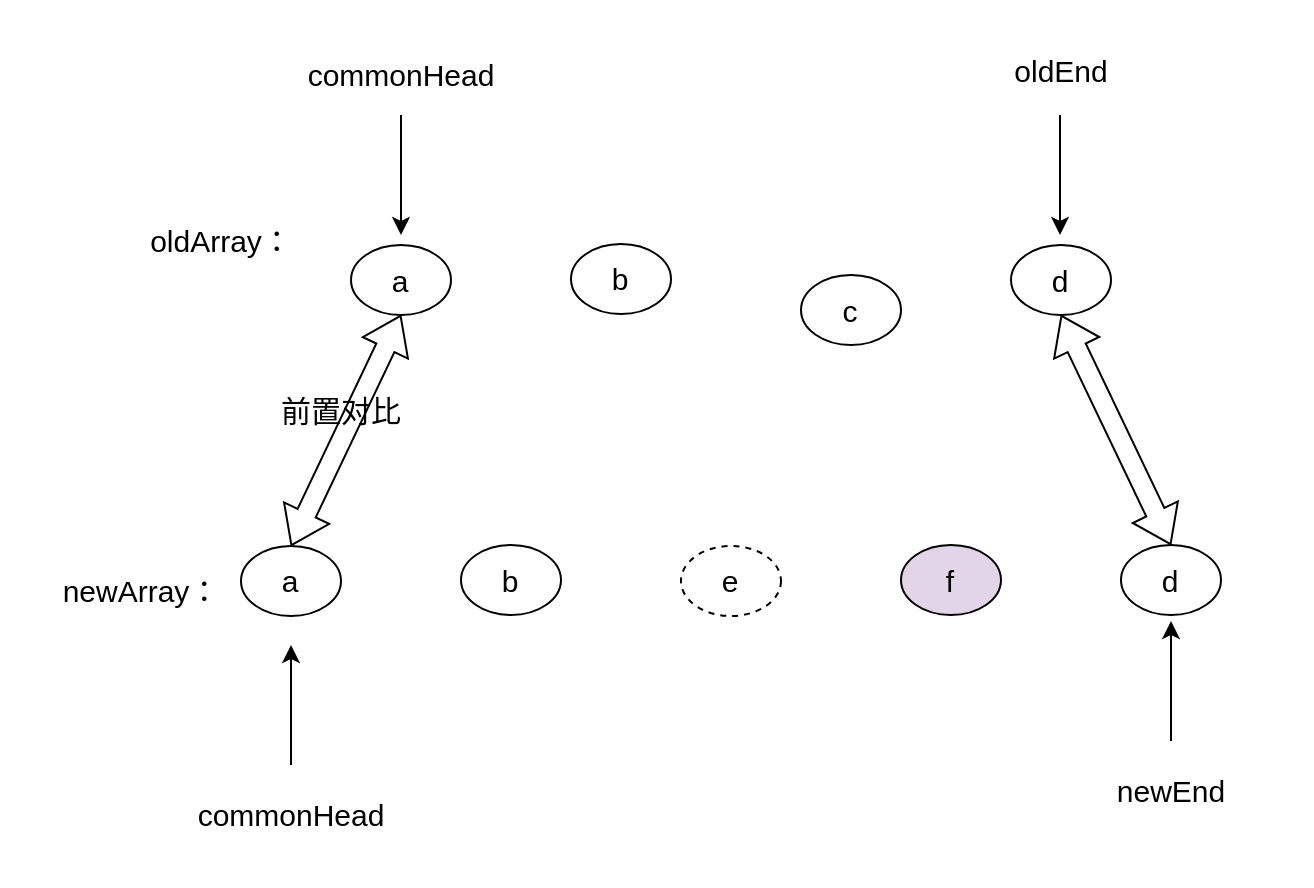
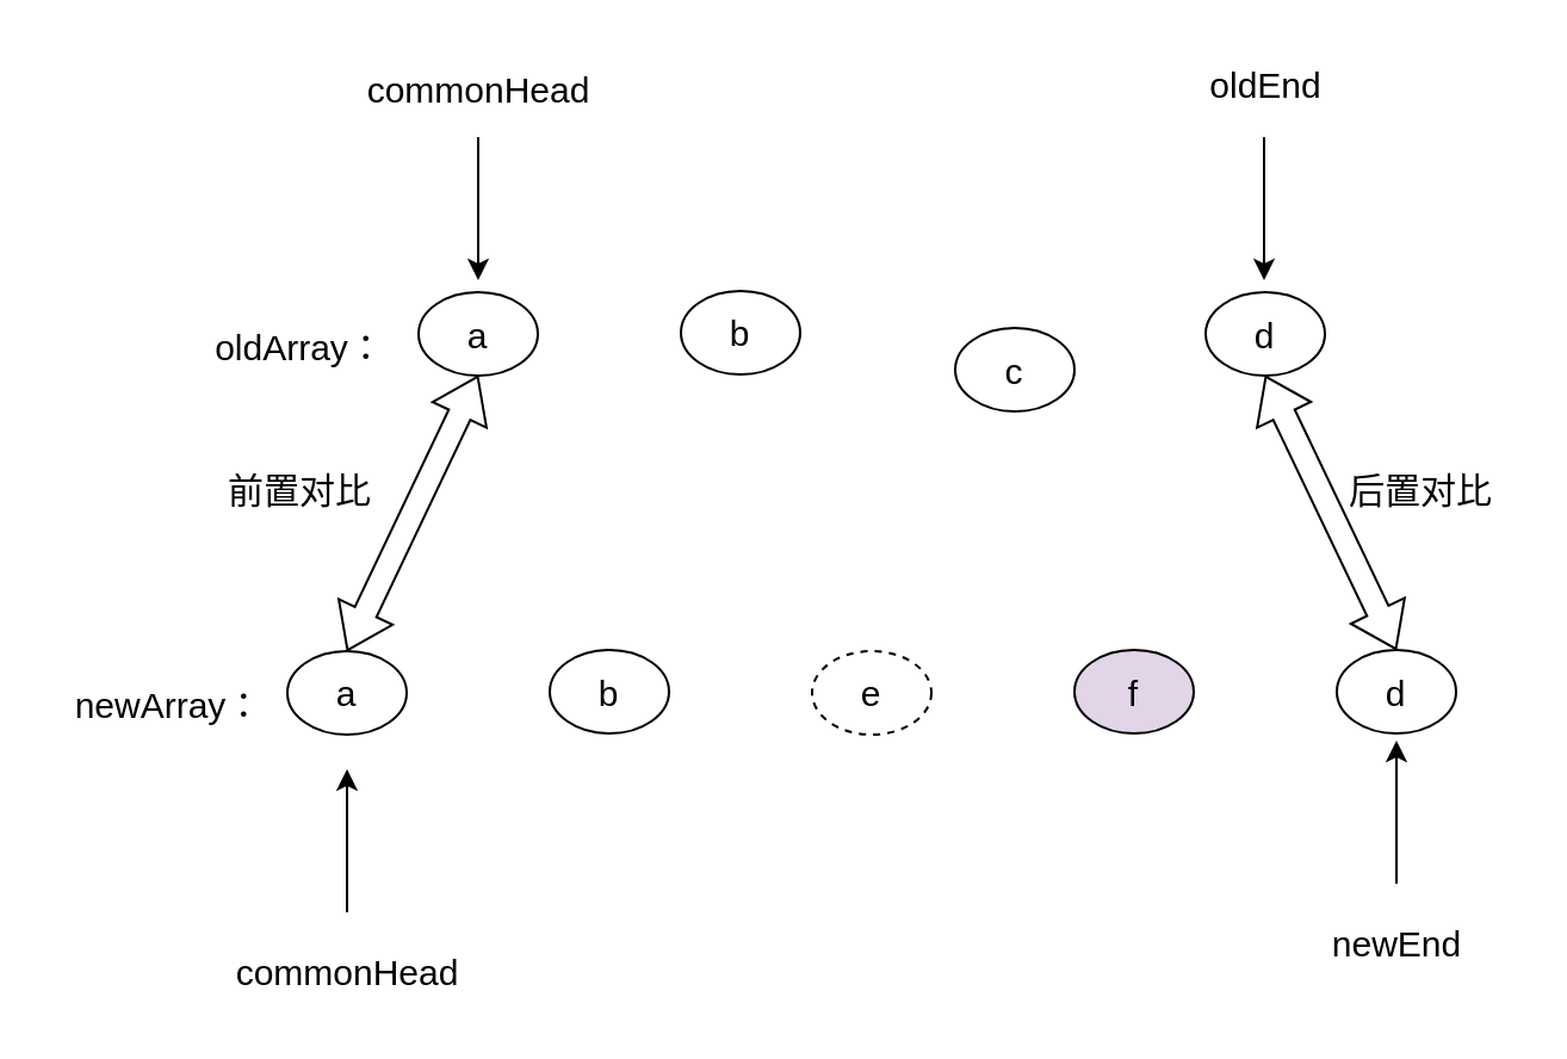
  <mxCell id="0" />
  <mxCell id="1" parent="0" />
  <mxCell id="2" value="a" style="ellipse;whiteSpace=wrap;html=1;fontSize=15;" vertex="1" parent="1"><mxGeometry x="175" y="122" width="50" height="35" as="geometry" /></mxCell>
  <mxCell id="3" value="b" style="ellipse;whiteSpace=wrap;html=1;fontSize=15;" vertex="1" parent="1"><mxGeometry x="285" y="121.5" width="50" height="35" as="geometry" /></mxCell>
  <mxCell id="4" value="c" style="ellipse;whiteSpace=wrap;html=1;fontSize=15;" vertex="1" parent="1"><mxGeometry x="400" y="137" width="50" height="35" as="geometry" /></mxCell>
  <mxCell id="5" value="d" style="ellipse;whiteSpace=wrap;html=1;fontSize=15;" vertex="1" parent="1"><mxGeometry x="505" y="122" width="50" height="35" as="geometry" /></mxCell>
  <mxCell id="6" value="a" style="ellipse;whiteSpace=wrap;html=1;fontSize=15;" vertex="1" parent="1"><mxGeometry x="120" y="272.5" width="50" height="35" as="geometry" /></mxCell>
  <mxCell id="7" value="b" style="ellipse;whiteSpace=wrap;html=1;fontSize=15;" vertex="1" parent="1"><mxGeometry x="230" y="272" width="50" height="35" as="geometry" /></mxCell>
  <mxCell id="8" value="f" style="ellipse;whiteSpace=wrap;html=1;fontSize=15;fillColor=#e1d5e7;" vertex="1" parent="1"><mxGeometry x="450" y="272" width="50" height="35" as="geometry" /></mxCell>
  <mxCell id="9" value="d" style="ellipse;whiteSpace=wrap;html=1;fontSize=15;" vertex="1" parent="1"><mxGeometry x="560" y="272" width="50" height="35" as="geometry" /></mxCell>
  <mxCell id="10" value="e" style="ellipse;whiteSpace=wrap;html=1;fontSize=15;dashed=1;" vertex="1" parent="1"><mxGeometry x="340" y="272.5" width="50" height="35" as="geometry" /></mxCell>
  <mxCell id="11" value="" style="shape=flexArrow;endArrow=classic;startArrow=classic;html=1;rounded=0;endWidth=14;endSize=5.56;startWidth=14;startSize=5.56;exitX=0.5;exitY=1;exitDx=0;exitDy=0;entryX=0.5;entryY=0;entryDx=0;entryDy=0;fontSize=15;" edge="1" parent="1" source="2" target="6"><mxGeometry width="100" height="100" relative="1" as="geometry"><mxPoint x="105" y="257" as="sourcePoint" /><mxPoint x="165" y="272" as="targetPoint" /></mxGeometry></mxCell>
  <mxCell id="12" value="" style="shape=flexArrow;endArrow=classic;startArrow=classic;html=1;rounded=0;endWidth=14;endSize=5.56;startWidth=14;startSize=5.56;exitX=0.5;exitY=1;exitDx=0;exitDy=0;entryX=0.5;entryY=0;entryDx=0;entryDy=0;fontSize=15;" edge="1" parent="1" source="5" target="9"><mxGeometry width="100" height="100" relative="1" as="geometry"><mxPoint x="700" y="367" as="sourcePoint" /><mxPoint x="645" y="483" as="targetPoint" /></mxGeometry></mxCell>
  <mxCell id="13" value="" style="endArrow=classic;html=1;rounded=0;entryX=0.5;entryY=0;entryDx=0;entryDy=0;fontSize=15;" edge="1" parent="1"><mxGeometry width="50" height="50" relative="1" as="geometry"><mxPoint x="200" y="57" as="sourcePoint" /><mxPoint x="200" y="117" as="targetPoint" /></mxGeometry></mxCell>
  <mxCell id="14" value="commonHead" style="text;html=1;align=center;verticalAlign=middle;resizable=0;points=[];autosize=1;strokeColor=none;fillColor=none;fontSize=15;" vertex="1" parent="1"><mxGeometry x="140" y="22" width="120" height="30" as="geometry" /></mxCell>
  <mxCell id="15" value="" style="endArrow=classic;html=1;rounded=0;fontSize=15;" edge="1" parent="1"><mxGeometry width="50" height="50" relative="1" as="geometry"><mxPoint x="145" y="382" as="sourcePoint" /><mxPoint x="145" y="322" as="targetPoint" /></mxGeometry></mxCell>
  <mxCell id="16" value="commonHead" style="text;html=1;align=center;verticalAlign=middle;resizable=0;points=[];autosize=1;strokeColor=none;fillColor=none;fontSize=15;" vertex="1" parent="1"><mxGeometry x="85" y="392" width="120" height="30" as="geometry" /></mxCell>
  <mxCell id="17" value="" style="endArrow=classic;html=1;rounded=0;entryX=0.5;entryY=0;entryDx=0;entryDy=0;fontSize=15;" edge="1" parent="1"><mxGeometry width="50" height="50" relative="1" as="geometry"><mxPoint x="529.5" y="57" as="sourcePoint" /><mxPoint x="529.5" y="117" as="targetPoint" /></mxGeometry></mxCell>
  <mxCell id="18" value="oldEnd" style="text;html=1;align=center;verticalAlign=middle;resizable=0;points=[];autosize=1;strokeColor=none;fillColor=none;fontSize=15;" vertex="1" parent="1"><mxGeometry x="495" y="20" width="70" height="30" as="geometry" /></mxCell>
  <mxCell id="19" value="" style="endArrow=classic;html=1;rounded=0;fontSize=15;" edge="1" parent="1"><mxGeometry width="50" height="50" relative="1" as="geometry"><mxPoint x="585" y="370" as="sourcePoint" /><mxPoint x="585" y="310" as="targetPoint" /></mxGeometry></mxCell>
  <mxCell id="20" value="newEnd" style="text;html=1;align=center;verticalAlign=middle;resizable=0;points=[];autosize=1;strokeColor=none;fillColor=none;fontSize=15;" vertex="1" parent="1"><mxGeometry x="545" y="380" width="80" height="30" as="geometry" /></mxCell>
- <mxCell id="21" value="前置对比" style="text;html=1;align=center;verticalAlign=middle;resizable=0;points=[];autosize=1;strokeColor=none;fillColor=none;fontSize=15;" vertex="1" parent="1"><mxGeometry x="130" y="190" width="80" height="30" as="geometry" /></mxCell>
- <mxCell id="23" value="oldArray：" style="text;html=1;align=center;verticalAlign=middle;resizable=0;points=[];autosize=1;strokeColor=none;fillColor=none;fontSize=15;" vertex="1" parent="1"><mxGeometry x="65" y="104.5" width="90" height="30" as="geometry" /></mxCell>
+ <mxCell id="21" value="前置对比" style="text;html=1;align=center;verticalAlign=middle;resizable=0;points=[];autosize=1;strokeColor=none;fillColor=none;fontSize=15;" vertex="1" parent="1"><mxGeometry x="85" y="190" width="80" height="30" as="geometry" /></mxCell>
+ <mxCell id="22" value="后置对比" style="text;html=1;align=center;verticalAlign=middle;resizable=0;points=[];autosize=1;strokeColor=none;fillColor=none;fontSize=15;" vertex="1" parent="1"><mxGeometry x="555" y="190" width="80" height="30" as="geometry" /></mxCell>
+ <mxCell id="23" value="oldArray：" style="text;html=1;align=center;verticalAlign=middle;resizable=0;points=[];autosize=1;strokeColor=none;fillColor=none;fontSize=15;" vertex="1" parent="1"><mxGeometry x="80" y="129.5" width="90" height="30" as="geometry" /></mxCell>
  <mxCell id="24" value="newArray：" style="text;html=1;align=center;verticalAlign=middle;resizable=0;points=[];autosize=1;strokeColor=none;fillColor=none;fontSize=15;" vertex="1" parent="1"><mxGeometry x="20" y="280" width="100" height="30" as="geometry" /></mxCell>
